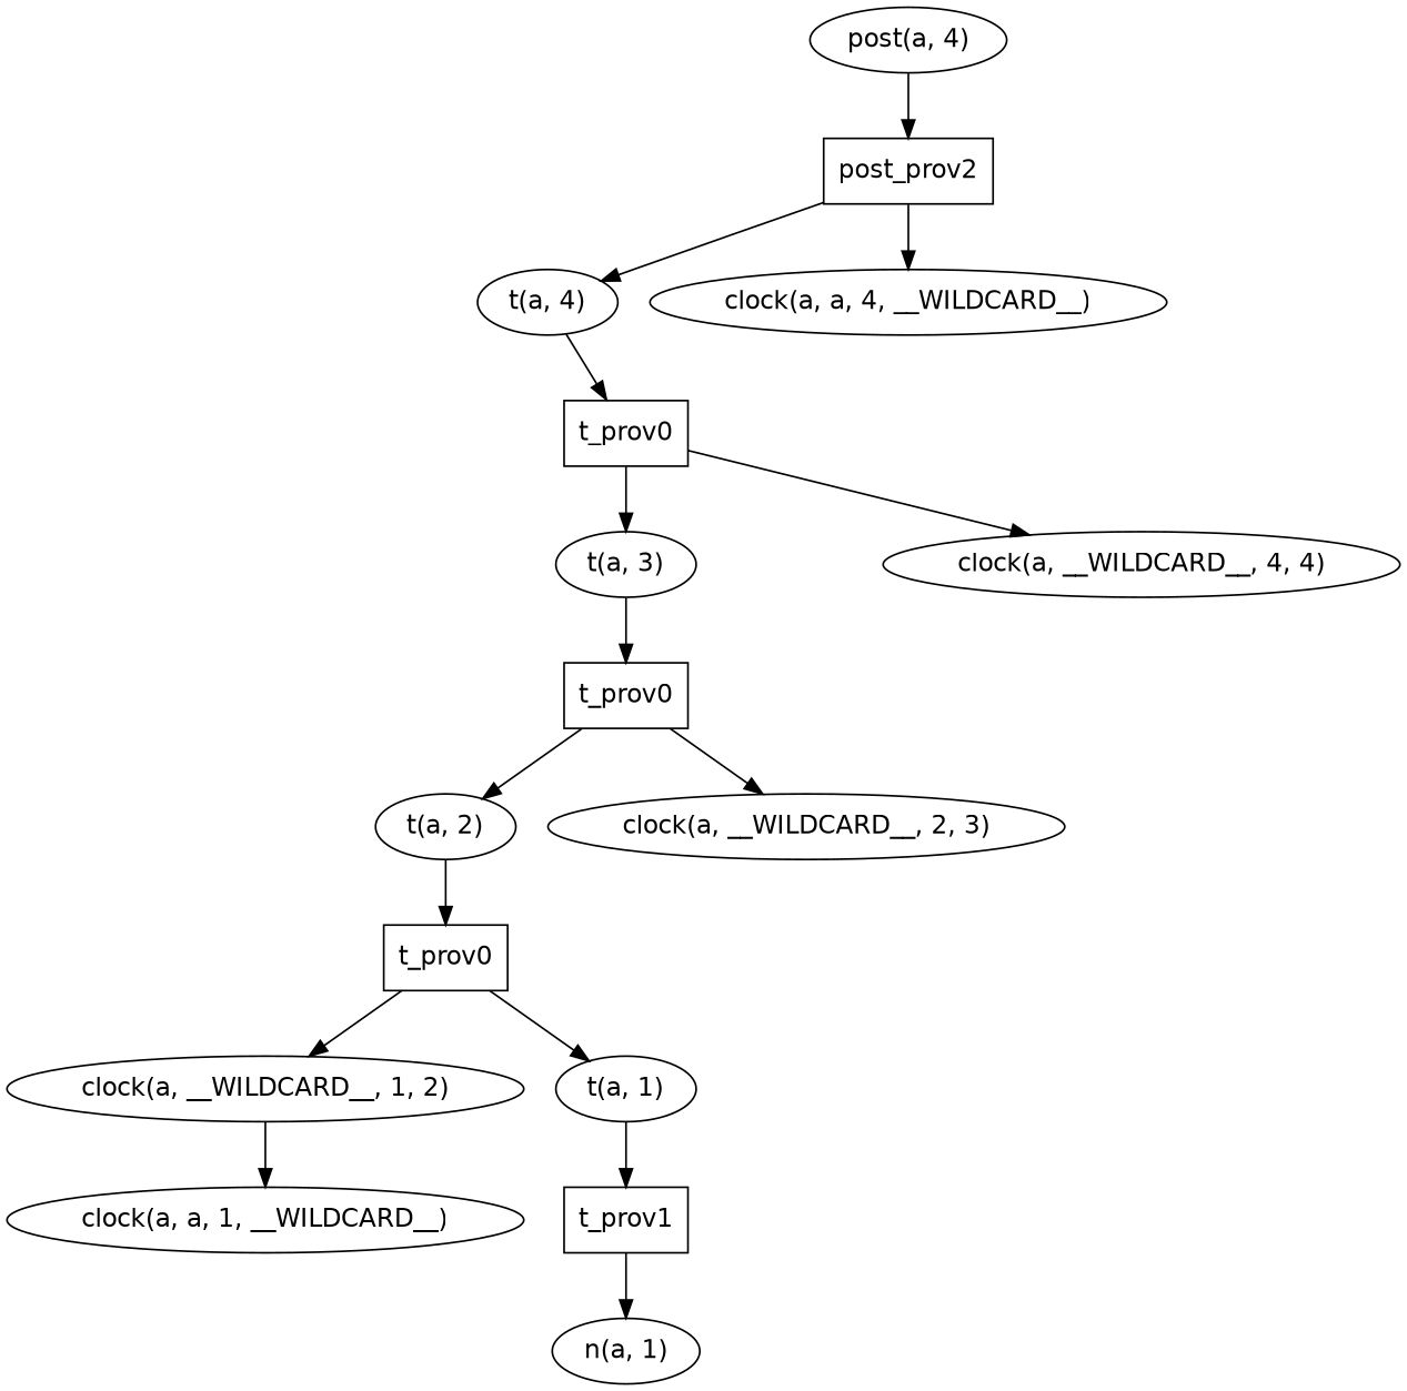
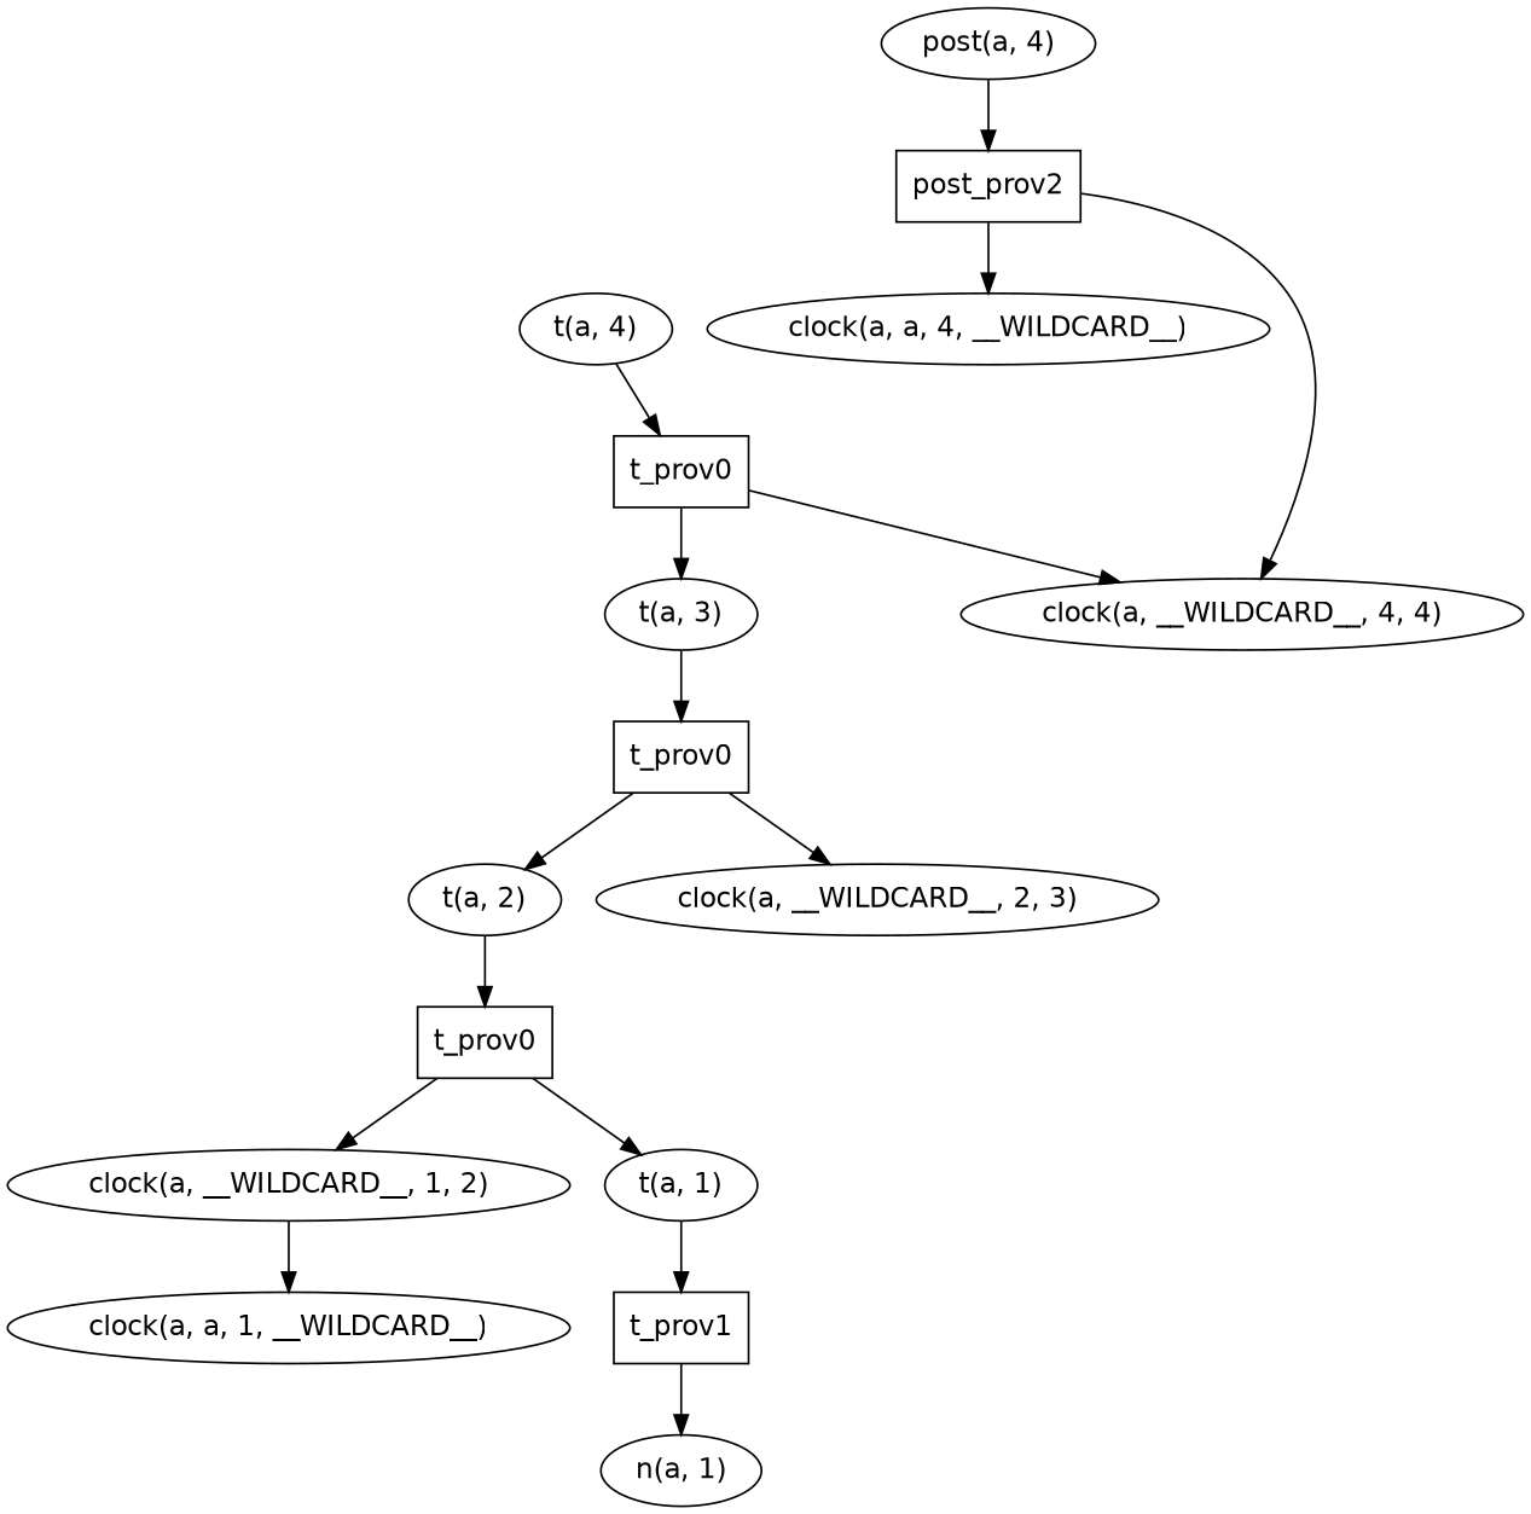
  digraph {
    fontname="DejaVu Sans"
    node [color=black fillcolor=white fontcolor=black fontname="DejaVu Sans" style=filled]
    edge [color=black fontname="DejaVu Sans"]
    n1 [label="post(a, 4)"]
    n2 [label=post_prov2 shape=rect style=""]
    n3 [label="t(a, 4)"]
    n4 [label="clock(a, a, 4, __WILDCARD__)"]
    n5 [label=t_prov1 shape=rect style=""]
    n6 [label="n(a, 1)"]
    n7 [label="clock(a, a, 1, __WILDCARD__)"]
    n8 [label="clock(a, __WILDCARD__, 1, 2)"]
    n9 [label=t_prov0 shape=rect style=""]
    n10 [label="t(a, 2)"]
    n11 [label="clock(a, __WILDCARD__, 2, 3)"]
    n12 [label=t_prov0 shape=rect style=""]
    n13 [label="t(a, 1)"]
    n14 [label=t_prov0 shape=rect style=""]
    n15 [label="t(a, 3)"]
    n16 [label="clock(a, __WILDCARD__, 4, 4)"]
    subgraph sub_1 {
      rank=same
      n1
    }
    n1 -> n2
-   n2 -> n3
+   n2 -> n16
    n2 -> n4
    n3 -> n14
    n5 -> n6
    n8 -> n7
    n9 -> n10
    n9 -> n11
    n10 -> n12
    n12 -> n8
    n12 -> n13
    n13 -> n5
    n14 -> n15
    n14 -> n16
    n15 -> n9
  }
